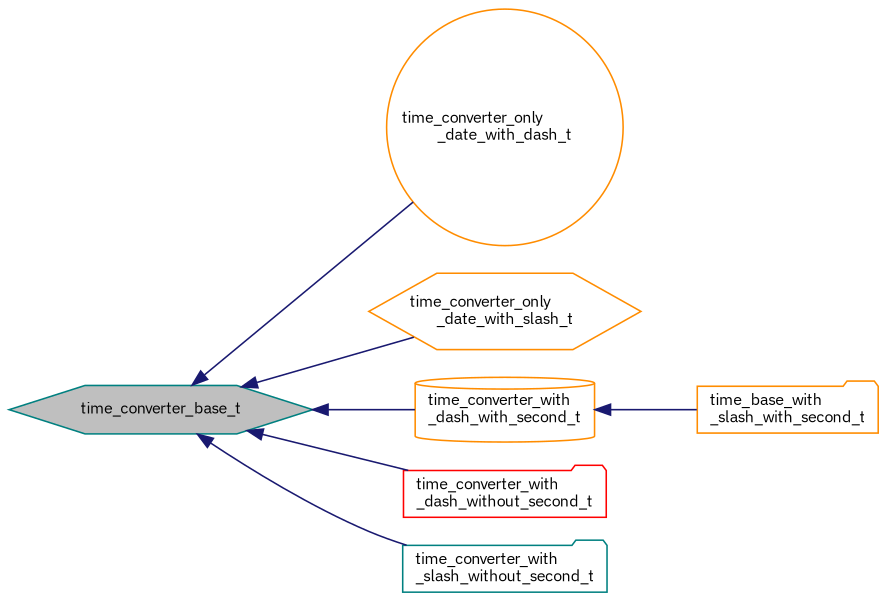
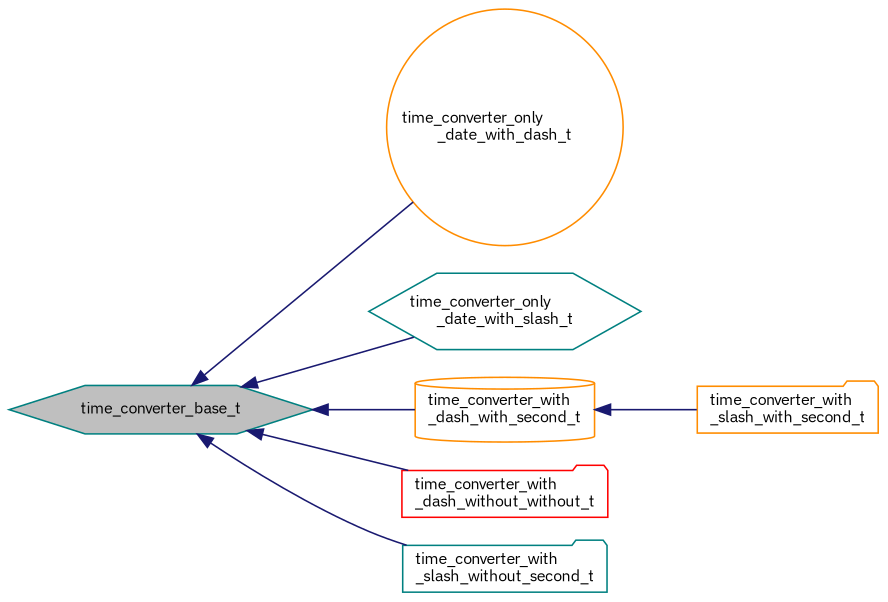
  digraph {
    fontname="IBM Plex Sans"
    rankdir=LR
    node [color=teal fillcolor=white fontname="IBM Plex Sans" fontsize=10 shape=folder style=filled]
    edge [color=midnightblue dir=back fontname="IBM Plex Sans" fontsize=10 labelfontname=Helvetica labelfontsize=10 style=solid]
    n1 [fillcolor=grey75 fontcolor=black height=0.2 label=time_converter_base_t shape=hexagon width=0.4]
    n2 [color=darkorange height=0.2 label="time_converter_only\l_date_with_dash_t" shape=circle width=0.4]
-   n3 [color=darkorange height=0.2 label="time_converter_only\l_date_with_slash_t" shape=hexagon width=0.4]
+   n3 [height=0.2 label="time_converter_only\l_date_with_slash_t" shape=hexagon width=0.4]
    n4 [color=darkorange height=0.2 label="time_converter_with\l_dash_with_second_t" shape=cylinder width=0.4]
-   n5 [color=red height=0.2 label="time_converter_with\l_dash_without_second_t" width=0.4]
+   n5 [color=red height=0.2 label="time_converter_with\l_dash_without_without_t" width=0.4]
    n6 [height=0.2 label="time_converter_with\l_slash_without_second_t" width=0.4]
-   n7 [color=darkorange height=0.2 label="time_base_with\l_slash_with_second_t" width=0.4]
+   n7 [color=darkorange height=0.2 label="time_converter_with\l_slash_with_second_t" width=0.4]
    n1 -> n2
    n1 -> n3
    n1 -> n4
    n1 -> n5
    n1 -> n6
    n4 -> n7
  }
